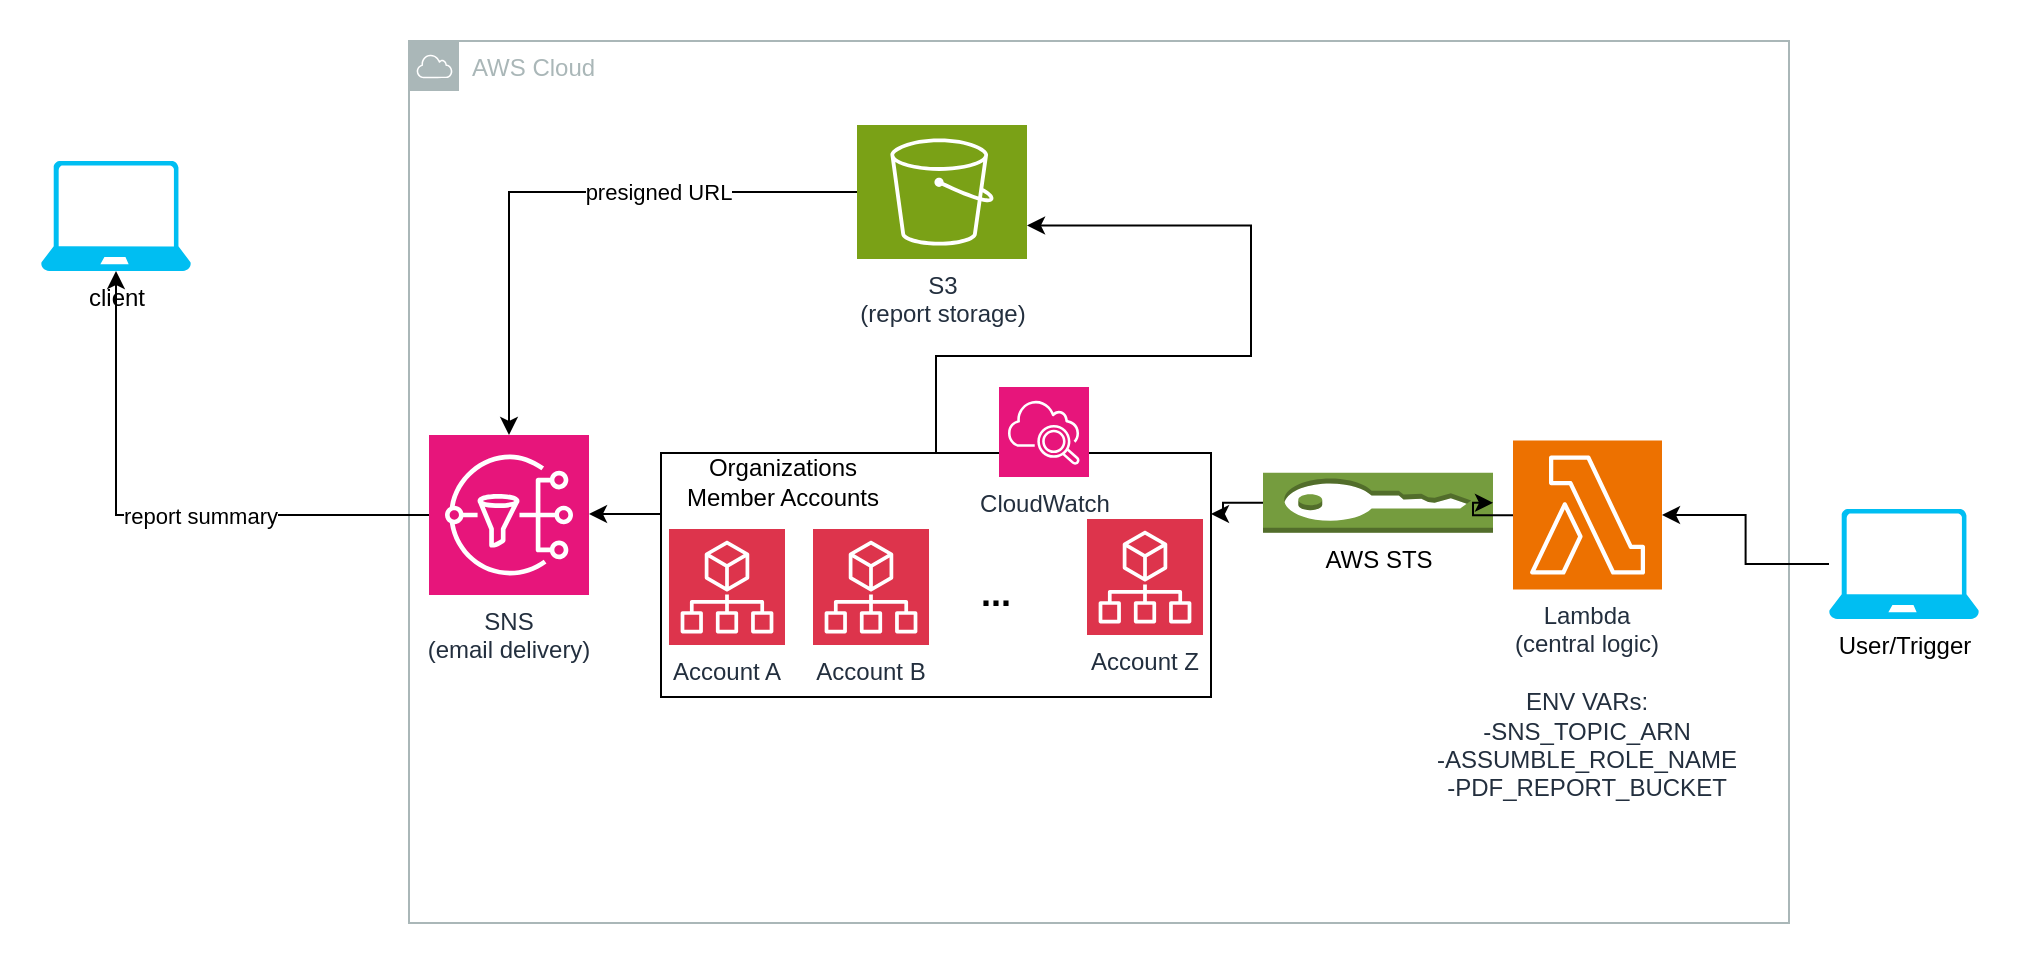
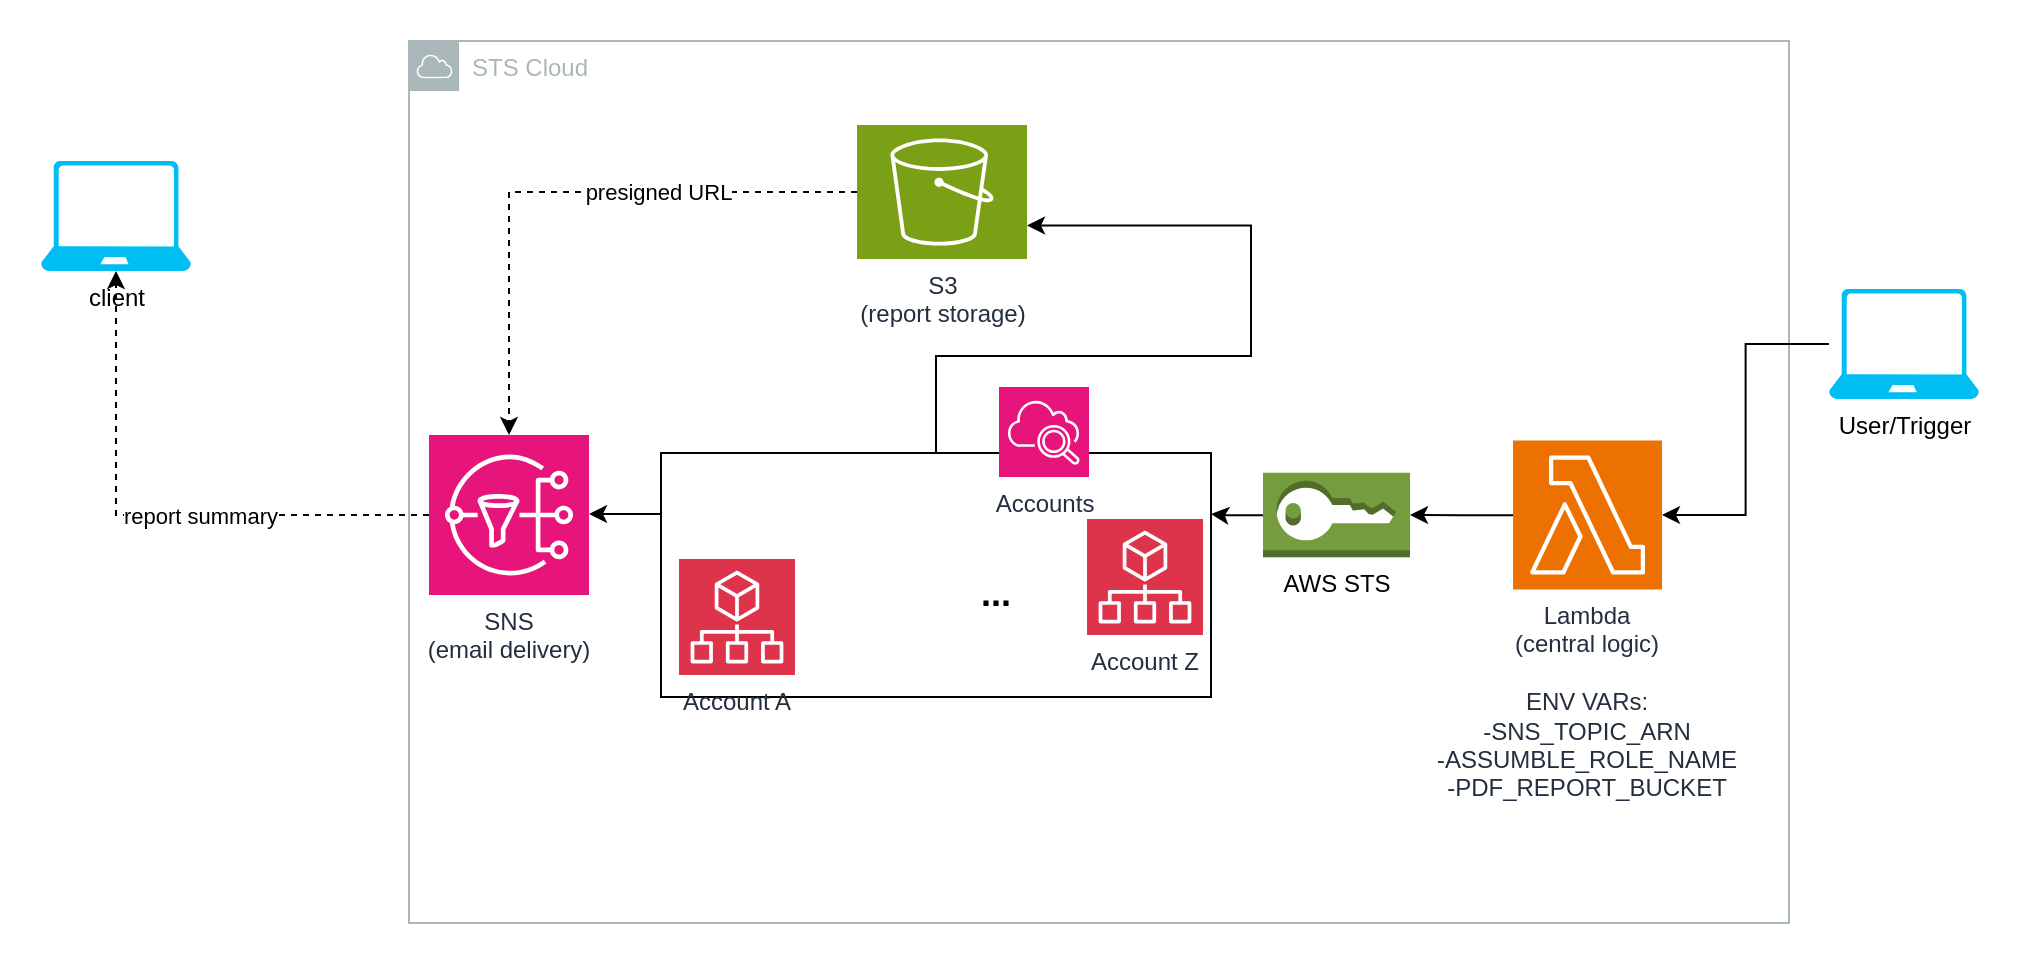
  <mxCell id="0" />
  <mxCell id="1" parent="0" />
- <mxCell id="2" value="AWS Cloud" style="sketch=0;outlineConnect=0;gradientColor=none;html=1;whiteSpace=wrap;fontSize=12;fontStyle=0;shape=mxgraph.aws4.group;grIcon=mxgraph.aws4.group_aws_cloud;strokeColor=#AAB7B8;fillColor=none;verticalAlign=top;align=left;spacingLeft=30;fontColor=#AAB7B8;dashed=0;" vertex="1" parent="1"><mxGeometry x="204" y="20" width="690" height="441" as="geometry" /></mxCell>
+ <mxCell id="2" value="STS Cloud" style="sketch=0;outlineConnect=0;gradientColor=none;html=1;whiteSpace=wrap;fontSize=12;fontStyle=0;shape=mxgraph.aws4.group;grIcon=mxgraph.aws4.group_aws_cloud;strokeColor=#AAB7B8;fillColor=none;verticalAlign=top;align=left;spacingLeft=30;fontColor=#AAB7B8;dashed=0;" vertex="1" parent="1"><mxGeometry x="204" y="20" width="690" height="441" as="geometry" /></mxCell>
  <mxCell id="3" value="Lambda&lt;div&gt;(central logic)&lt;/div&gt;&lt;div&gt;&lt;br&gt;&lt;/div&gt;&lt;div&gt;ENV VARs:&lt;/div&gt;&lt;div&gt;-SNS_TOPIC_ARN&lt;/div&gt;&lt;div&gt;-ASSUMBLE_ROLE_NAME&lt;/div&gt;&lt;div&gt;-PDF_REPORT_BUCKET&lt;/div&gt;" style="sketch=0;points=[[0,0,0],[0.25,0,0],[0.5,0,0],[0.75,0,0],[1,0,0],[0,1,0],[0.25,1,0],[0.5,1,0],[0.75,1,0],[1,1,0],[0,0.25,0],[0,0.5,0],[0,0.75,0],[1,0.25,0],[1,0.5,0],[1,0.75,0]];outlineConnect=0;fontColor=#232F3E;fillColor=#ED7100;strokeColor=#ffffff;dashed=0;verticalLabelPosition=bottom;verticalAlign=top;align=center;html=1;fontSize=12;fontStyle=0;aspect=fixed;shape=mxgraph.aws4.resourceIcon;resIcon=mxgraph.aws4.lambda;" vertex="1" parent="1"><mxGeometry x="756" y="219.75" width="74.5" height="74.5" as="geometry" /></mxCell>
  <mxCell id="4" value="SNS&lt;div&gt;(email delivery)&lt;/div&gt;" style="sketch=0;points=[[0,0,0],[0.25,0,0],[0.5,0,0],[0.75,0,0],[1,0,0],[0,1,0],[0.25,1,0],[0.5,1,0],[0.75,1,0],[1,1,0],[0,0.25,0],[0,0.5,0],[0,0.75,0],[1,0.25,0],[1,0.5,0],[1,0.75,0]];outlineConnect=0;fontColor=#232F3E;fillColor=#E7157B;strokeColor=#ffffff;dashed=0;verticalLabelPosition=bottom;verticalAlign=top;align=center;html=1;fontSize=12;fontStyle=0;aspect=fixed;shape=mxgraph.aws4.resourceIcon;resIcon=mxgraph.aws4.sns;" vertex="1" parent="1"><mxGeometry x="214" y="217" width="80" height="80" as="geometry" /></mxCell>
  <mxCell id="5" value="client" style="verticalLabelPosition=bottom;html=1;verticalAlign=top;align=center;strokeColor=none;fillColor=#00BEF2;shape=mxgraph.azure.laptop;pointerEvents=1;" vertex="1" parent="1"><mxGeometry x="20" y="80" width="75" height="55" as="geometry" /></mxCell>
- <mxCell id="6" style="edgeStyle=orthogonalEdgeStyle;rounded=0;orthogonalLoop=1;jettySize=auto;html=1;entryX=0.5;entryY=1;entryDx=0;entryDy=0;entryPerimeter=0;" edge="1" parent="1" source="4" target="5"><mxGeometry relative="1" as="geometry" /></mxCell>
+ <mxCell id="6" style="edgeStyle=orthogonalEdgeStyle;rounded=0;orthogonalLoop=1;jettySize=auto;html=1;entryX=0.5;entryY=1;entryDx=0;entryDy=0;entryPerimeter=0;dashed=1;" edge="1" parent="1" source="4" target="5"><mxGeometry relative="1" as="geometry" /></mxCell>
  <mxCell id="7" value="report summary" style="edgeLabel;html=1;align=center;verticalAlign=middle;resizable=0;points=[];" vertex="1" connectable="0" parent="6"><mxGeometry x="-0.061" y="-1" relative="1" as="geometry"><mxPoint x="16" y="1" as="offset" /></mxGeometry></mxCell>
- <mxCell id="8" style="edgeStyle=orthogonalEdgeStyle;rounded=0;orthogonalLoop=1;jettySize=auto;html=1;" edge="1" parent="1" source="10" target="4"><mxGeometry relative="1" as="geometry" /></mxCell>
+ <mxCell id="8" style="edgeStyle=orthogonalEdgeStyle;rounded=0;orthogonalLoop=1;jettySize=auto;html=1;dashed=1;" edge="1" parent="1" source="10" target="4"><mxGeometry relative="1" as="geometry" /></mxCell>
  <mxCell id="9" value="presigned URL" style="edgeLabel;html=1;align=center;verticalAlign=middle;resizable=0;points=[];" vertex="1" connectable="0" parent="8"><mxGeometry x="-0.22" y="3" relative="1" as="geometry"><mxPoint x="15" y="-3" as="offset" /></mxGeometry></mxCell>
  <mxCell id="10" value="S3&lt;div&gt;(report storage)&lt;/div&gt;" style="sketch=0;points=[[0,0,0],[0.25,0,0],[0.5,0,0],[0.75,0,0],[1,0,0],[0,1,0],[0.25,1,0],[0.5,1,0],[0.75,1,0],[1,1,0],[0,0.25,0],[0,0.5,0],[0,0.75,0],[1,0.25,0],[1,0.5,0],[1,0.75,0]];outlineConnect=0;fontColor=#232F3E;fillColor=#7AA116;strokeColor=#ffffff;dashed=0;verticalLabelPosition=bottom;verticalAlign=top;align=center;html=1;fontSize=12;fontStyle=0;aspect=fixed;shape=mxgraph.aws4.resourceIcon;resIcon=mxgraph.aws4.s3;" vertex="1" parent="1"><mxGeometry x="428" y="62" width="85" height="67" as="geometry" /></mxCell>
  <mxCell id="11" value="" style="rounded=0;whiteSpace=wrap;html=1;" vertex="1" parent="1"><mxGeometry x="330" y="226" width="275" height="122" as="geometry" /></mxCell>
- <mxCell id="12" value="Account A" style="sketch=0;points=[[0,0,0],[0.25,0,0],[0.5,0,0],[0.75,0,0],[1,0,0],[0,1,0],[0.25,1,0],[0.5,1,0],[0.75,1,0],[1,1,0],[0,0.25,0],[0,0.5,0],[0,0.75,0],[1,0.25,0],[1,0.5,0],[1,0.75,0]];outlineConnect=0;fontColor=#232F3E;fillColor=#DD344C;strokeColor=#ffffff;dashed=0;verticalLabelPosition=bottom;verticalAlign=top;align=center;html=1;fontSize=12;fontStyle=0;aspect=fixed;shape=mxgraph.aws4.resourceIcon;resIcon=mxgraph.aws4.organizations;" vertex="1" parent="1"><mxGeometry x="334" y="264" width="58" height="58" as="geometry" /></mxCell>
- <mxCell id="13" value="Organizations Member Accounts" style="text;html=1;align=center;verticalAlign=middle;whiteSpace=wrap;rounded=0;" vertex="1" parent="1"><mxGeometry x="334" y="226" width="115" height="30" as="geometry" /></mxCell>
- <mxCell id="14" value="Account B" style="sketch=0;points=[[0,0,0],[0.25,0,0],[0.5,0,0],[0.75,0,0],[1,0,0],[0,1,0],[0.25,1,0],[0.5,1,0],[0.75,1,0],[1,1,0],[0,0.25,0],[0,0.5,0],[0,0.75,0],[1,0.25,0],[1,0.5,0],[1,0.75,0]];outlineConnect=0;fontColor=#232F3E;fillColor=#DD344C;strokeColor=#ffffff;dashed=0;verticalLabelPosition=bottom;verticalAlign=top;align=center;html=1;fontSize=12;fontStyle=0;aspect=fixed;shape=mxgraph.aws4.resourceIcon;resIcon=mxgraph.aws4.organizations;" vertex="1" parent="1"><mxGeometry x="406" y="264" width="58" height="58" as="geometry" /></mxCell>
+ <mxCell id="12" value="Account A" style="sketch=0;points=[[0,0,0],[0.25,0,0],[0.5,0,0],[0.75,0,0],[1,0,0],[0,1,0],[0.25,1,0],[0.5,1,0],[0.75,1,0],[1,1,0],[0,0.25,0],[0,0.5,0],[0,0.75,0],[1,0.25,0],[1,0.5,0],[1,0.75,0]];outlineConnect=0;fontColor=#232F3E;fillColor=#DD344C;strokeColor=#ffffff;dashed=0;verticalLabelPosition=bottom;verticalAlign=top;align=center;html=1;fontSize=12;fontStyle=0;aspect=fixed;shape=mxgraph.aws4.resourceIcon;resIcon=mxgraph.aws4.organizations;" vertex="1" parent="1"><mxGeometry x="339" y="279" width="58" height="58" as="geometry" /></mxCell>
  <mxCell id="15" value="Account Z" style="sketch=0;points=[[0,0,0],[0.25,0,0],[0.5,0,0],[0.75,0,0],[1,0,0],[0,1,0],[0.25,1,0],[0.5,1,0],[0.75,1,0],[1,1,0],[0,0.25,0],[0,0.5,0],[0,0.75,0],[1,0.25,0],[1,0.5,0],[1,0.75,0]];outlineConnect=0;fontColor=#232F3E;fillColor=#DD344C;strokeColor=#ffffff;dashed=0;verticalLabelPosition=bottom;verticalAlign=top;align=center;html=1;fontSize=12;fontStyle=0;aspect=fixed;shape=mxgraph.aws4.resourceIcon;resIcon=mxgraph.aws4.organizations;" vertex="1" parent="1"><mxGeometry x="543" y="259" width="58" height="58" as="geometry" /></mxCell>
  <mxCell id="16" value="&lt;b&gt;&lt;font style=&quot;font-size: 18px;&quot;&gt;...&lt;/font&gt;&lt;/b&gt;" style="text;html=1;align=center;verticalAlign=middle;whiteSpace=wrap;rounded=0;" vertex="1" parent="1"><mxGeometry x="468" y="282" width="60" height="30" as="geometry" /></mxCell>
- <mxCell id="17" value="CloudWatch" style="sketch=0;points=[[0,0,0],[0.25,0,0],[0.5,0,0],[0.75,0,0],[1,0,0],[0,1,0],[0.25,1,0],[0.5,1,0],[0.75,1,0],[1,1,0],[0,0.25,0],[0,0.5,0],[0,0.75,0],[1,0.25,0],[1,0.5,0],[1,0.75,0]];points=[[0,0,0],[0.25,0,0],[0.5,0,0],[0.75,0,0],[1,0,0],[0,1,0],[0.25,1,0],[0.5,1,0],[0.75,1,0],[1,1,0],[0,0.25,0],[0,0.5,0],[0,0.75,0],[1,0.25,0],[1,0.5,0],[1,0.75,0]];outlineConnect=0;fontColor=#232F3E;fillColor=#E7157B;strokeColor=#ffffff;dashed=0;verticalLabelPosition=bottom;verticalAlign=top;align=center;html=1;fontSize=12;fontStyle=0;aspect=fixed;shape=mxgraph.aws4.resourceIcon;resIcon=mxgraph.aws4.cloudwatch_2;" vertex="1" parent="1"><mxGeometry x="499" y="193" width="45" height="45" as="geometry" /></mxCell>
+ <mxCell id="17" value="Accounts" style="sketch=0;points=[[0,0,0],[0.25,0,0],[0.5,0,0],[0.75,0,0],[1,0,0],[0,1,0],[0.25,1,0],[0.5,1,0],[0.75,1,0],[1,1,0],[0,0.25,0],[0,0.5,0],[0,0.75,0],[1,0.25,0],[1,0.5,0],[1,0.75,0]];points=[[0,0,0],[0.25,0,0],[0.5,0,0],[0.75,0,0],[1,0,0],[0,1,0],[0.25,1,0],[0.5,1,0],[0.75,1,0],[1,1,0],[0,0.25,0],[0,0.5,0],[0,0.75,0],[1,0.25,0],[1,0.5,0],[1,0.75,0]];outlineConnect=0;fontColor=#232F3E;fillColor=#E7157B;strokeColor=#ffffff;dashed=0;verticalLabelPosition=bottom;verticalAlign=top;align=center;html=1;fontSize=12;fontStyle=0;aspect=fixed;shape=mxgraph.aws4.resourceIcon;resIcon=mxgraph.aws4.cloudwatch_2;" vertex="1" parent="1"><mxGeometry x="499" y="193" width="45" height="45" as="geometry" /></mxCell>
  <mxCell id="18" style="edgeStyle=orthogonalEdgeStyle;rounded=0;orthogonalLoop=1;jettySize=auto;html=1;entryX=1;entryY=0.25;entryDx=0;entryDy=0;" edge="1" parent="1" source="19" target="11"><mxGeometry relative="1" as="geometry" /></mxCell>
- <mxCell id="19" value="AWS STS" style="outlineConnect=0;dashed=0;verticalLabelPosition=bottom;verticalAlign=top;align=center;html=1;shape=mxgraph.aws3.sts;fillColor=#759C3E;gradientColor=none;" vertex="1" parent="1"><mxGeometry x="631" y="235.88" width="115" height="30" as="geometry" /></mxCell>
- <mxCell id="20" value="User/Trigger" style="verticalLabelPosition=bottom;html=1;verticalAlign=top;align=center;strokeColor=none;fillColor=#00BEF2;shape=mxgraph.azure.laptop;pointerEvents=1;" vertex="1" parent="1"><mxGeometry x="914" y="254" width="75" height="55" as="geometry" /></mxCell>
+ <mxCell id="19" value="AWS STS" style="outlineConnect=0;dashed=0;verticalLabelPosition=bottom;verticalAlign=top;align=center;html=1;shape=mxgraph.aws3.sts;fillColor=#759C3E;gradientColor=none;" vertex="1" parent="1"><mxGeometry x="631" y="235.88" width="73.5" height="42.25" as="geometry" /></mxCell>
+ <mxCell id="20" value="User/Trigger" style="verticalLabelPosition=bottom;html=1;verticalAlign=top;align=center;strokeColor=none;fillColor=#00BEF2;shape=mxgraph.azure.laptop;pointerEvents=1;" vertex="1" parent="1"><mxGeometry x="914" y="144" width="75" height="55" as="geometry" /></mxCell>
  <mxCell id="21" style="edgeStyle=orthogonalEdgeStyle;rounded=0;orthogonalLoop=1;jettySize=auto;html=1;entryX=1;entryY=0.5;entryDx=0;entryDy=0;entryPerimeter=0;" edge="1" parent="1" source="20" target="3"><mxGeometry relative="1" as="geometry" /></mxCell>
  <mxCell id="22" style="edgeStyle=orthogonalEdgeStyle;rounded=0;orthogonalLoop=1;jettySize=auto;html=1;entryX=1;entryY=0.5;entryDx=0;entryDy=0;entryPerimeter=0;" edge="1" parent="1" source="3" target="19"><mxGeometry relative="1" as="geometry" /></mxCell>
  <mxCell id="23" style="edgeStyle=orthogonalEdgeStyle;rounded=0;orthogonalLoop=1;jettySize=auto;html=1;exitX=0;exitY=0.25;exitDx=0;exitDy=0;entryX=1;entryY=0.5;entryDx=0;entryDy=0;entryPerimeter=0;" edge="1" parent="1" source="11" target="4"><mxGeometry relative="1" as="geometry" /></mxCell>
  <mxCell id="24" style="edgeStyle=orthogonalEdgeStyle;rounded=0;orthogonalLoop=1;jettySize=auto;html=1;exitX=0.5;exitY=0;exitDx=0;exitDy=0;entryX=1;entryY=0.75;entryDx=0;entryDy=0;entryPerimeter=0;" edge="1" parent="1" source="11" target="10"><mxGeometry relative="1" as="geometry" /></mxCell>
